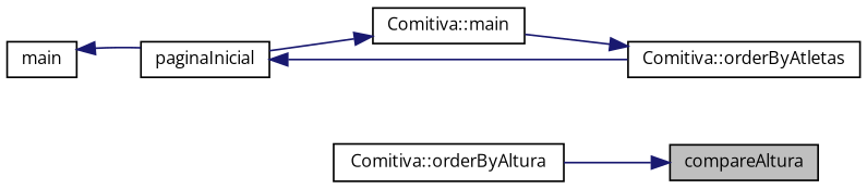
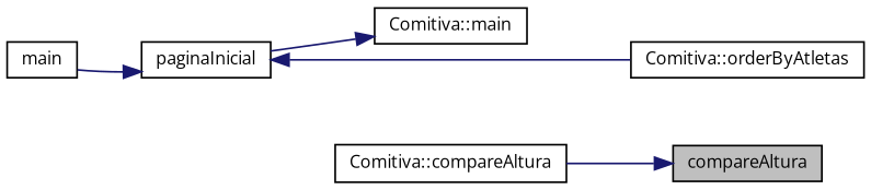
  digraph {
    fontname="Open Sans"
    rankdir=RL
    node [color=black fillcolor=white fontname="Open Sans" fontsize=10 shape=record style=filled]
    edge [color=midnightblue dir=back fontname="Open Sans" fontsize=10 labelfontname=Helvetica labelfontsize=10 style=solid]
    n1 [fillcolor=grey75 fontcolor=black height=0.2 label=compareAltura width=0.4]
-   n2 [height=0.2 label="Comitiva::orderByAltura" width=0.4]
+   n2 [height=0.2 label="Comitiva::compareAltura" width=0.4]
    n3 [height=0.2 label="Comitiva::orderByAtletas" width=0.4]
    n4 [height=0.2 label="Comitiva::main" width=0.4]
    n5 [height=0.2 label=paginaInicial width=0.4]
    n6 [height=0.2 label=main width=0.4]
    n1 -> n2
-   n3 -> n4
    n4 -> n5
    n5 -> n3
-   n6 -> n5
+   n5 -> n6
  }
